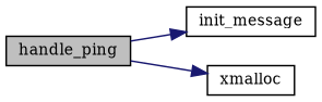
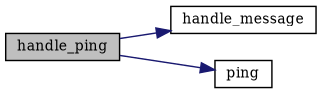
  digraph {
    fontname="DejaVu Serif"
    rankdir=LR
    node [color=black fillcolor=white fontname="DejaVu Serif" fontsize=10 shape=record style=filled]
    edge [color=midnightblue fontname="DejaVu Serif" fontsize=10 labelfontname=Helvetica labelfontsize=10 style=solid]
    n1 [fillcolor=grey75 fontcolor=black height=0.2 label=handle_ping width=0.4]
-   n2 [height=0.2 label=init_message width=0.4]
-   n3 [height=0.2 label=xmalloc width=0.4]
+   n2 [height=0.2 label=handle_message width=0.4]
+   n3 [height=0.2 label=ping width=0.4]
    n1 -> n2
    n1 -> n3
  }
